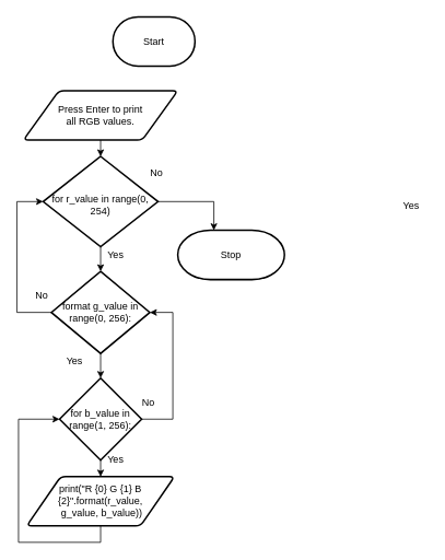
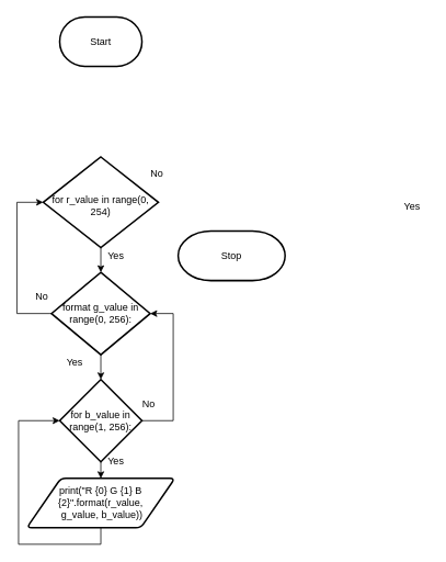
  <mxCell id="0" />
  <mxCell id="1" parent="0" />
- <mxCell id="2" value="Start" style="strokeWidth=2;html=1;shape=mxgraph.flowchart.terminator;whiteSpace=wrap;" parent="1" vertex="1"><mxGeometry x="137" y="20" width="100" height="60" as="geometry" /></mxCell>
+ <mxCell id="2" value="Start" style="strokeWidth=2;html=1;shape=mxgraph.flowchart.terminator;whiteSpace=wrap;" parent="1" vertex="1"><mxGeometry x="72" y="20" width="100" height="60" as="geometry" /></mxCell>
  <mxCell id="3" value="Stop" style="strokeWidth=2;html=1;shape=mxgraph.flowchart.terminator;whiteSpace=wrap;" parent="1" vertex="1"><mxGeometry x="216" y="280" width="130" height="60" as="geometry" /></mxCell>
  <mxCell id="4" value="Yes" style="text;html=1;align=center;verticalAlign=middle;resizable=0;points=[];autosize=1;strokeColor=none;fillColor=none;" parent="1" vertex="1"><mxGeometry x="480" y="240" width="40" height="20" as="geometry" /></mxCell>
- <mxCell id="5" value="" style="edgeStyle=orthogonalEdgeStyle;rounded=0;html=1;" edge="1" parent="1" source="7" target="3"><mxGeometry relative="1" as="geometry"><Array as="points"><mxPoint x="260" y="245" /></Array></mxGeometry></mxCell>
  <mxCell id="6" style="edgeStyle=orthogonalEdgeStyle;rounded=0;html=1;" edge="1" parent="1" source="7" target="12"><mxGeometry relative="1" as="geometry" /></mxCell>
  <mxCell id="7" value="for r_value in range(0, 254)" style="strokeWidth=2;html=1;shape=mxgraph.flowchart.decision;whiteSpace=wrap;spacingBottom=-8;" parent="1" vertex="1"><mxGeometry x="52" y="190" width="140" height="110" as="geometry" /></mxCell>
- <mxCell id="8" style="edgeStyle=none;html=1;entryX=0.5;entryY=0;entryDx=0;entryDy=0;entryPerimeter=0;" parent="1" source="9" target="7" edge="1"><mxGeometry relative="1" as="geometry" /></mxCell>
- <mxCell id="9" value="Press Enter to print &lt;br&gt;all RGB values." style="shape=parallelogram;html=1;strokeWidth=2;perimeter=parallelogramPerimeter;whiteSpace=wrap;rounded=1;arcSize=12;size=0.23;" parent="1" vertex="1"><mxGeometry x="28" y="110" width="188" height="60" as="geometry" /></mxCell>
  <mxCell id="10" style="edgeStyle=orthogonalEdgeStyle;rounded=0;html=1;entryX=0.5;entryY=0;entryDx=0;entryDy=0;entryPerimeter=0;" edge="1" parent="1" source="12" target="15"><mxGeometry relative="1" as="geometry" /></mxCell>
  <mxCell id="11" style="edgeStyle=orthogonalEdgeStyle;rounded=0;html=1;entryX=0;entryY=0.5;entryDx=0;entryDy=0;entryPerimeter=0;" edge="1" parent="1" source="12" target="7"><mxGeometry relative="1" as="geometry"><Array as="points"><mxPoint x="20" y="380" /><mxPoint x="20" y="245" /></Array></mxGeometry></mxCell>
  <mxCell id="12" value="format g_value in range(0, 256):" style="strokeWidth=2;html=1;shape=mxgraph.flowchart.decision;whiteSpace=wrap;" parent="1" vertex="1"><mxGeometry x="62" y="330" width="120" height="100" as="geometry" /></mxCell>
  <mxCell id="13" style="edgeStyle=orthogonalEdgeStyle;rounded=0;html=1;" edge="1" parent="1" source="15" target="17"><mxGeometry relative="1" as="geometry" /></mxCell>
  <mxCell id="14" style="edgeStyle=orthogonalEdgeStyle;rounded=0;html=1;entryX=1;entryY=0.5;entryDx=0;entryDy=0;entryPerimeter=0;" edge="1" parent="1" source="15" target="12"><mxGeometry relative="1" as="geometry"><Array as="points"><mxPoint x="210" y="510" /><mxPoint x="210" y="380" /></Array></mxGeometry></mxCell>
  <mxCell id="15" value="for b_value in range(1, 256):" style="strokeWidth=2;html=1;shape=mxgraph.flowchart.decision;whiteSpace=wrap;" vertex="1" parent="1"><mxGeometry x="72" y="460" width="100" height="100" as="geometry" /></mxCell>
  <mxCell id="16" style="edgeStyle=orthogonalEdgeStyle;rounded=0;html=1;entryX=0;entryY=0.5;entryDx=0;entryDy=0;entryPerimeter=0;" edge="1" parent="1" source="17" target="15"><mxGeometry relative="1" as="geometry"><Array as="points"><mxPoint x="122" y="660" /><mxPoint x="22" y="660" /><mxPoint x="22" y="510" /></Array></mxGeometry></mxCell>
  <mxCell id="17" value="print(&quot;R {0} G {1} B {2}&quot;.format(r_value,&lt;br&gt;&amp;nbsp;g_value, b_value))" style="shape=parallelogram;html=1;strokeWidth=2;perimeter=parallelogramPerimeter;whiteSpace=wrap;rounded=1;arcSize=12;size=0.23;" vertex="1" parent="1"><mxGeometry x="32" y="580" width="180" height="60" as="geometry" /></mxCell>
  <mxCell id="18" value="Yes" style="text;html=1;align=center;verticalAlign=middle;resizable=0;points=[];autosize=1;strokeColor=none;fillColor=none;" vertex="1" parent="1"><mxGeometry x="120" y="550" width="40" height="20" as="geometry" /></mxCell>
  <mxCell id="19" value="No" style="text;html=1;align=center;verticalAlign=middle;resizable=0;points=[];autosize=1;strokeColor=none;fillColor=none;" vertex="1" parent="1"><mxGeometry x="165" y="480" width="30" height="20" as="geometry" /></mxCell>
  <mxCell id="20" value="Yes" style="text;html=1;align=center;verticalAlign=middle;resizable=0;points=[];autosize=1;strokeColor=none;fillColor=none;" vertex="1" parent="1"><mxGeometry x="70" y="430" width="40" height="20" as="geometry" /></mxCell>
  <mxCell id="21" value="No" style="text;html=1;align=center;verticalAlign=middle;resizable=0;points=[];autosize=1;strokeColor=none;fillColor=none;" vertex="1" parent="1"><mxGeometry x="35" y="350" width="30" height="20" as="geometry" /></mxCell>
  <mxCell id="22" value="Yes" style="text;html=1;align=center;verticalAlign=middle;resizable=0;points=[];autosize=1;strokeColor=none;fillColor=none;" vertex="1" parent="1"><mxGeometry x="120" y="300" width="40" height="20" as="geometry" /></mxCell>
  <mxCell id="23" value="No" style="text;html=1;align=center;verticalAlign=middle;resizable=0;points=[];autosize=1;strokeColor=none;fillColor=none;" vertex="1" parent="1"><mxGeometry x="175" y="200" width="30" height="20" as="geometry" /></mxCell>
